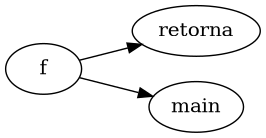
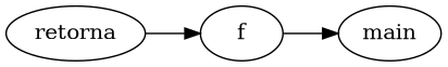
  digraph {
    rankdir=LR
    n1 [label=f]
    n2 [label=retorna]
    n3 [label=main]
-   n1 -> n2
+   n2 -> n1
    n1 -> n3
  }
